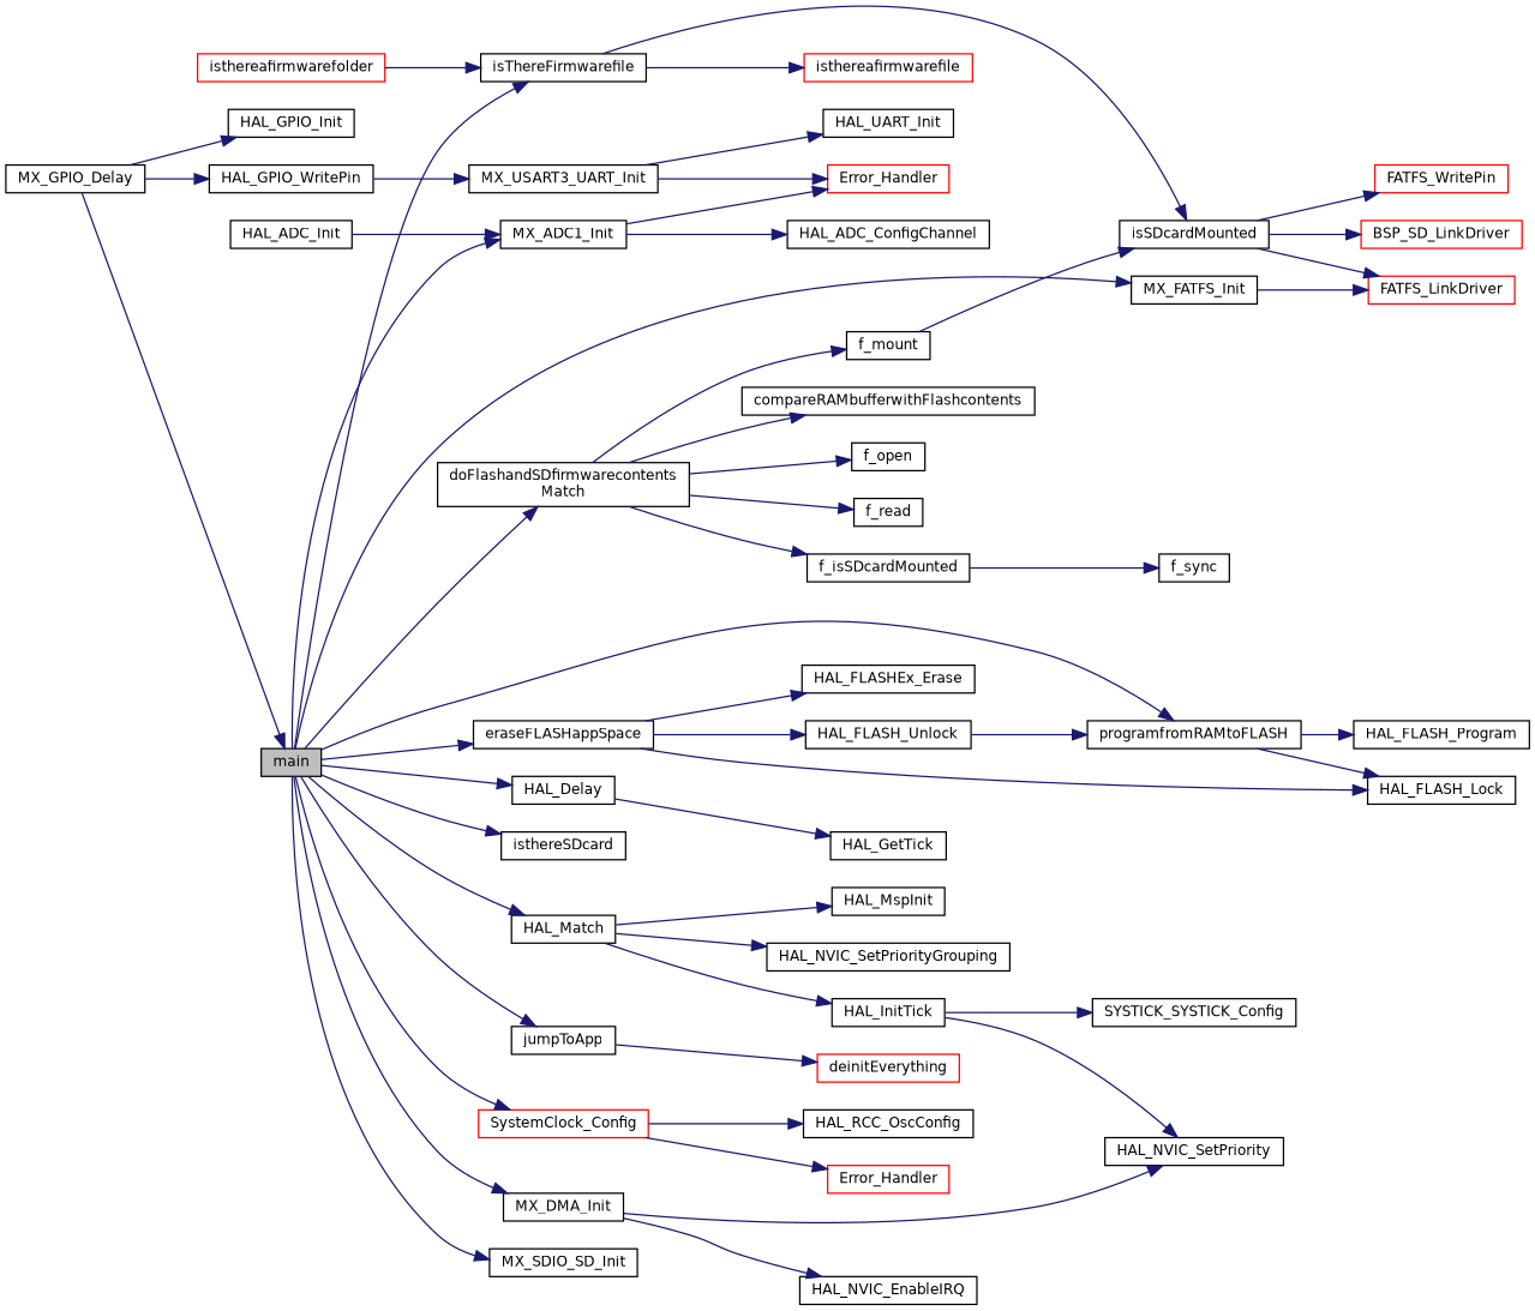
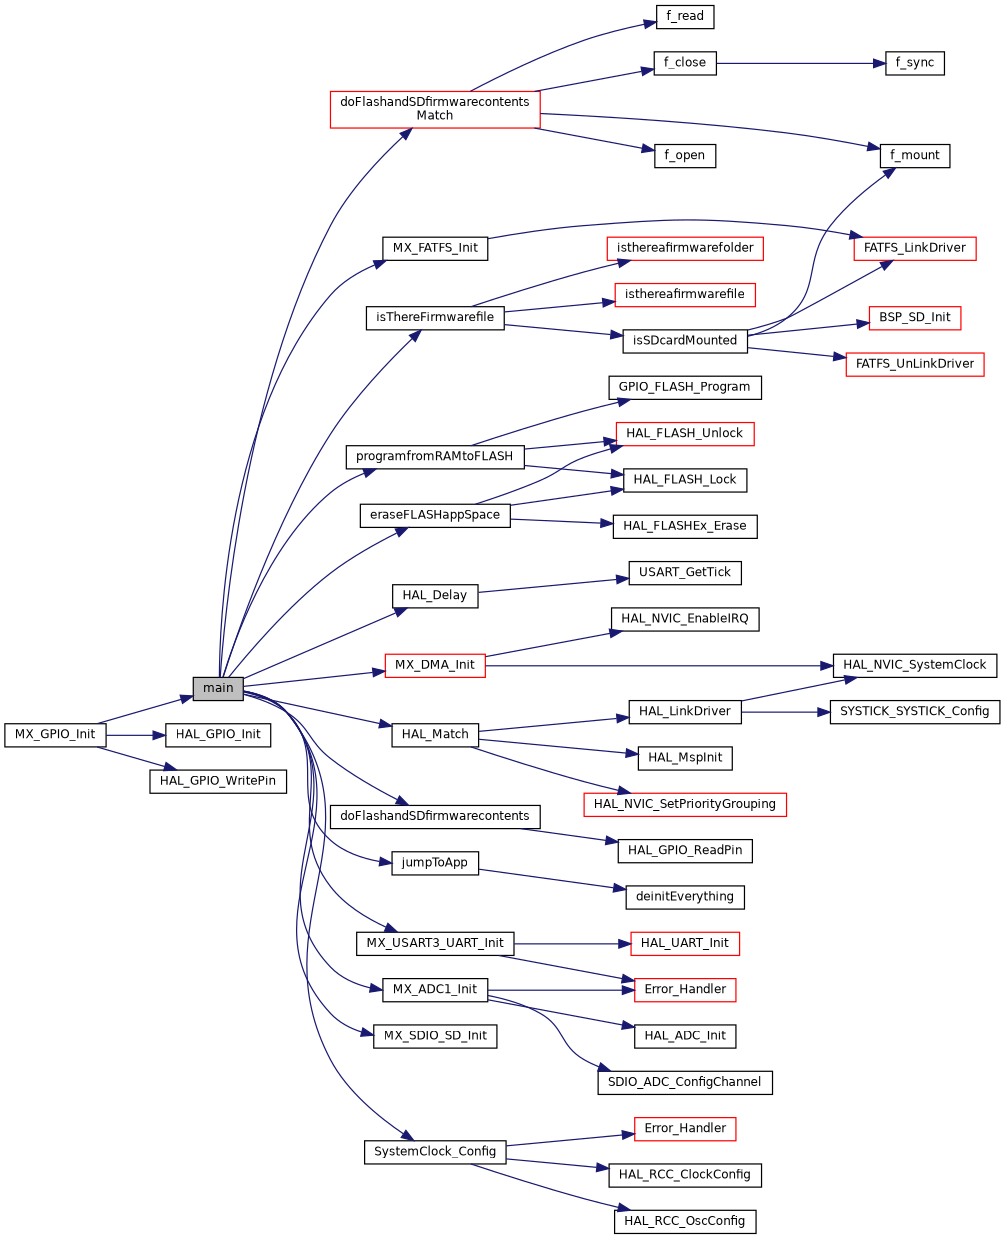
  digraph {
    rankdir=LR
    node [color=black fillcolor=white fontname=Helvetica fontsize=10 shape=record style=filled]
    edge [color=midnightblue fontname=Helvetica fontsize=10 labelfontname=Helvetica labelfontsize=10 style=solid]
    n1 [fillcolor=grey75 fontcolor=black height=0.2 label=main width=0.4]
-   n2 [height=0.2 label="doFlashandSDfirmwarecontents\lMatch" width=0.4]
+   n2 [color=red height=0.2 label="doFlashandSDfirmwarecontents\lMatch" width=0.4]
    n3 [height=0.2 label=eraseFLASHappSpace width=0.4]
    n4 [height=0.2 label=HAL_Delay width=0.4]
    n5 [height=0.2 label=HAL_Match width=0.4]
    n6 [height=0.2 label=isThereFirmwarefile width=0.4]
-   n7 [height=0.2 label=isthereSDcard width=0.4]
+   n7 [height=0.2 label=doFlashandSDfirmwarecontents width=0.4]
    n8 [height=0.2 label=jumpToApp width=0.4]
    n9 [height=0.2 label=MX_ADC1_Init width=0.4]
-   n10 [height=0.2 label=MX_DMA_Init width=0.4]
+   n10 [color=red height=0.2 label=MX_DMA_Init width=0.4]
    n11 [height=0.2 label=MX_FATFS_Init width=0.4]
    n12 [height=0.2 label=MX_SDIO_SD_Init width=0.4]
    n13 [height=0.2 label=MX_USART3_UART_Init width=0.4]
    n14 [height=0.2 label=programfromRAMtoFLASH width=0.4]
-   n15 [color=red height=0.2 label=SystemClock_Config width=0.4]
-   n16 [height=0.2 label=compareRAMbufferwithFlashcontents width=0.4]
-   n17 [height=0.2 label=f_isSDcardMounted width=0.4]
+   n15 [height=0.2 label=SystemClock_Config width=0.4]
+   n17 [height=0.2 label=f_close width=0.4]
    n18 [height=0.2 label=f_mount width=0.4]
    n19 [height=0.2 label=f_open width=0.4]
    n20 [height=0.2 label=f_read width=0.4]
    n21 [height=0.2 label=HAL_FLASH_Lock width=0.4]
-   n22 [height=0.2 label=HAL_FLASH_Unlock width=0.4]
+   n22 [color=red height=0.2 label=HAL_FLASH_Unlock width=0.4]
    n23 [height=0.2 label=HAL_FLASHEx_Erase width=0.4]
-   n24 [height=0.2 label=HAL_GetTick width=0.4]
-   n25 [height=0.2 label=HAL_InitTick width=0.4]
+   n24 [height=0.2 label=USART_GetTick width=0.4]
+   n25 [height=0.2 label=HAL_LinkDriver width=0.4]
    n26 [height=0.2 label=HAL_MspInit width=0.4]
-   n27 [height=0.2 label=HAL_NVIC_SetPriorityGrouping width=0.4]
+   n27 [color=red height=0.2 label=HAL_NVIC_SetPriorityGrouping width=0.4]
    n28 [height=0.2 label=isSDcardMounted width=0.4]
    n29 [color=red height=0.2 label=isthereafirmwarefile width=0.4]
    n30 [color=red height=0.2 label=isthereafirmwarefolder width=0.4]
-   n32 [color=red height=0.2 label=deinitEverything width=0.4]
+   n31 [height=0.2 label=HAL_GPIO_ReadPin width=0.4]
+   n32 [height=0.2 label=deinitEverything width=0.4]
    n33 [color=red height=0.2 label=Error_Handler width=0.4]
-   n34 [height=0.2 label=HAL_ADC_ConfigChannel width=0.4]
+   n34 [height=0.2 label=SDIO_ADC_ConfigChannel width=0.4]
    n35 [height=0.2 label=HAL_ADC_Init width=0.4]
-   n36 [height=0.2 label=HAL_NVIC_SetPriority width=0.4]
+   n36 [height=0.2 label=HAL_NVIC_SystemClock width=0.4]
    n37 [height=0.2 label=HAL_NVIC_EnableIRQ width=0.4]
    n38 [color=red height=0.2 label=FATFS_LinkDriver width=0.4]
-   n39 [height=0.2 label=MX_GPIO_Delay width=0.4]
+   n39 [height=0.2 label=MX_GPIO_Init width=0.4]
    n40 [height=0.2 label=HAL_GPIO_Init width=0.4]
    n41 [height=0.2 label=HAL_GPIO_WritePin width=0.4]
-   n42 [height=0.2 label=HAL_UART_Init width=0.4]
-   n43 [height=0.2 label=HAL_FLASH_Program width=0.4]
+   n42 [color=red height=0.2 label=HAL_UART_Init width=0.4]
+   n43 [height=0.2 label=GPIO_FLASH_Program width=0.4]
    n44 [color=red height=0.2 label=Error_Handler width=0.4]
+   n45 [height=0.2 label=HAL_RCC_ClockConfig width=0.4]
    n46 [height=0.2 label=HAL_RCC_OscConfig width=0.4]
    n47 [height=0.2 label=f_sync width=0.4]
    n48 [height=0.2 label=SYSTICK_SYSTICK_Config width=0.4]
-   n49 [color=red height=0.2 label=BSP_SD_LinkDriver width=0.4]
-   n50 [color=red height=0.2 label=FATFS_WritePin width=0.4]
+   n49 [color=red height=0.2 label=BSP_SD_Init width=0.4]
+   n50 [color=red height=0.2 label=FATFS_UnLinkDriver width=0.4]
    n1 -> n2
    n1 -> n3
    n1 -> n4
    n1 -> n5
    n1 -> n6
    n1 -> n7
    n1 -> n8
    n1 -> n9
    n1 -> n10
    n1 -> n11
    n1 -> n12
-   n41 -> n13
+   n1 -> n13
    n1 -> n14
    n1 -> n15
-   n2 -> n16
    n2 -> n17
    n2 -> n18
    n2 -> n19
    n2 -> n20
    n3 -> n21
    n3 -> n22
    n3 -> n23
    n4 -> n24
    n5 -> n25
    n5 -> n26
    n5 -> n27
    n6 -> n28
    n6 -> n29
-   n30 -> n6
+   n6 -> n30
+   n7 -> n31
    n8 -> n32
    n9 -> n33
    n9 -> n34
-   n35 -> n9
+   n9 -> n35
    n10 -> n36
    n10 -> n37
    n11 -> n38
    n13 -> n33
    n13 -> n42
    n14 -> n21
-   n22 -> n14
+   n14 -> n22
    n14 -> n43
    n15 -> n44
+   n15 -> n45
    n15 -> n46
    n17 -> n47
    n25 -> n36
    n25 -> n48
-   n18 -> n28
+   n28 -> n18
    n28 -> n38
    n28 -> n49
    n28 -> n50
    n39 -> n1
    n39 -> n40
    n39 -> n41
  }
